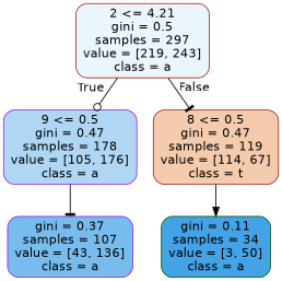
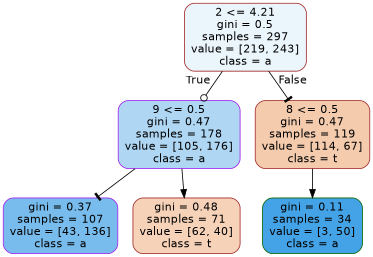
  digraph {
    node [color=brown fontname=helvetica shape=box style="filled, rounded"]
    edge [arrowhead=tee fontname=helvetica]
    n1 [fillcolor="#399de519" label="2 <= 4.21\ngini = 0.5\nsamples = 297\nvalue = [219, 243]\nclass = a"]
    n2 [color=purple fillcolor="#399de567" label="9 <= 0.5\ngini = 0.47\nsamples = 178\nvalue = [105, 176]\nclass = a"]
    n3 [fillcolor="#e5813969" label="8 <= 0.5\ngini = 0.47\nsamples = 119\nvalue = [114, 67]\nclass = t"]
    n4 [color=purple fillcolor="#399de5ae" label="gini = 0.37\nsamples = 107\nvalue = [43, 136]\nclass = a"]
+   n5 [fillcolor="#e581395a" label="gini = 0.48\nsamples = 71\nvalue = [62, 40]\nclass = t"]
    n6 [color=darkgreen fillcolor="#399de5f0" label="gini = 0.11\nsamples = 34\nvalue = [3, 50]\nclass = a"]
    n1 -> n2 [arrowhead=odot headlabel=True labelangle=45 labeldistance=2.5]
    n1 -> n3 [headlabel=False labelangle=-45 labeldistance=2.5]
    n2 -> n4
+   n2 -> n5 [arrowhead=normal]
    n3 -> n6 [arrowhead=normal]
  }
